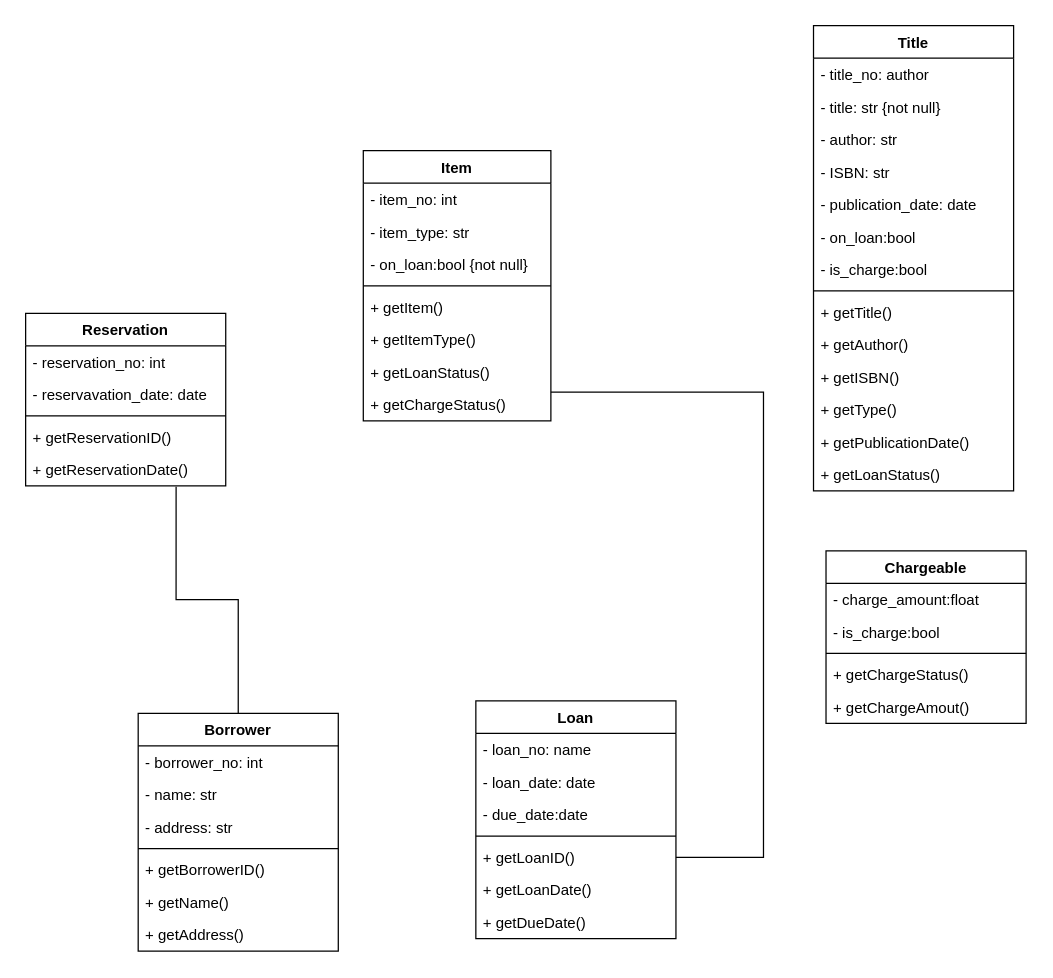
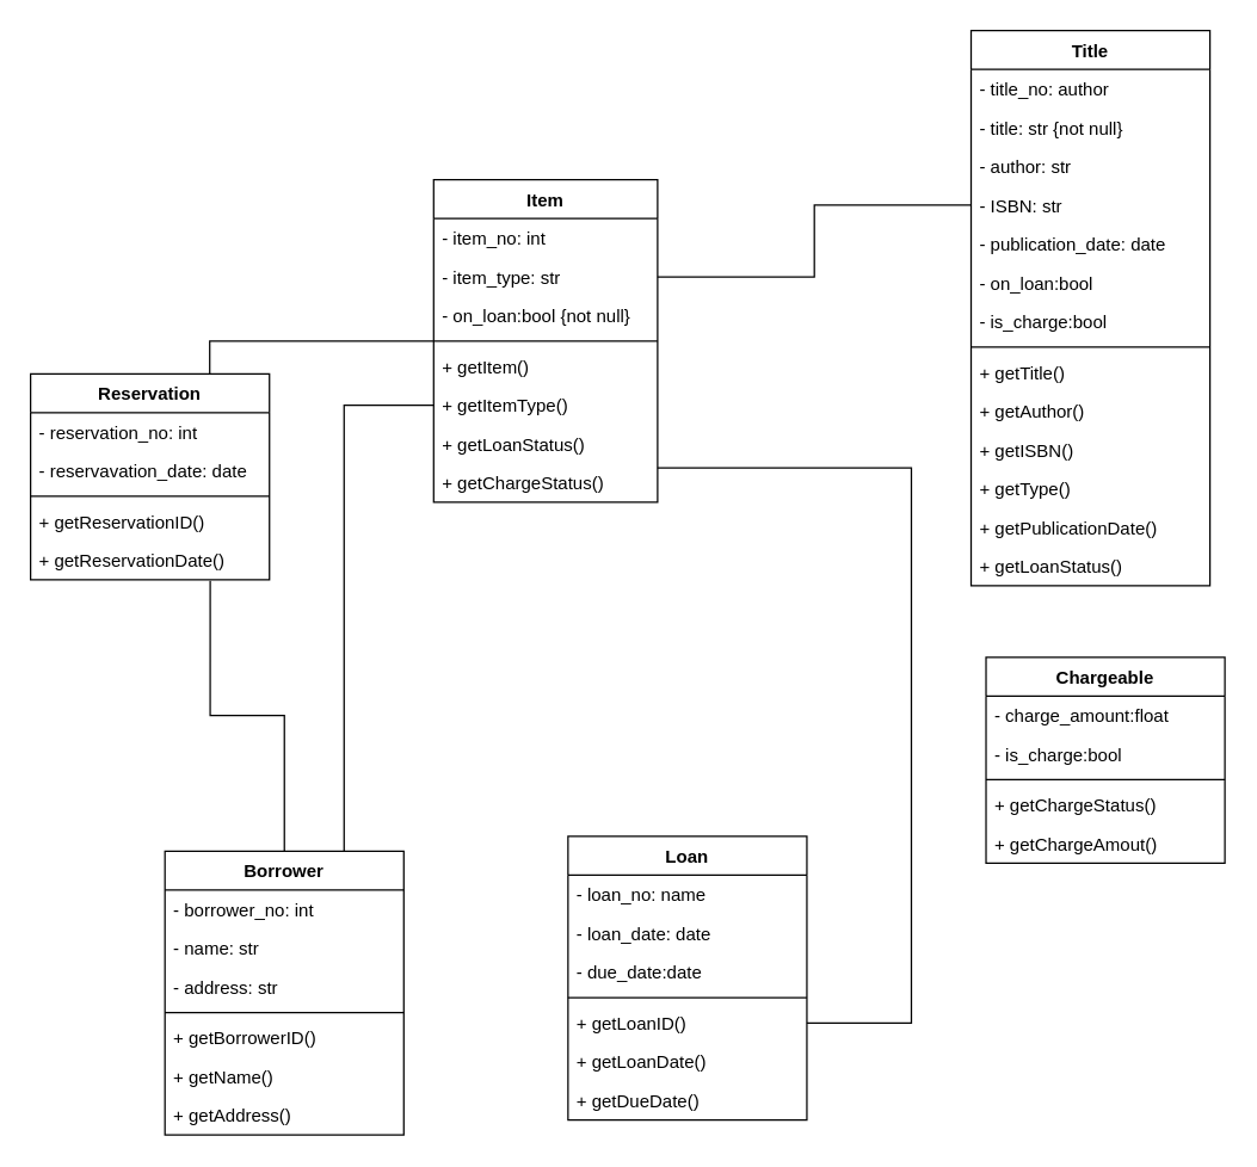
  <mxCell id="0" />
  <mxCell id="1" parent="0" />
  <mxCell id="2" value="Title" style="swimlane;fontStyle=1;align=center;verticalAlign=top;childLayout=stackLayout;horizontal=1;startSize=26;horizontalStack=0;resizeParent=1;resizeParentMax=0;resizeLast=0;collapsible=1;marginBottom=0;" vertex="1" parent="1"><mxGeometry x="650" y="20" width="160" height="372" as="geometry" /></mxCell>
  <mxCell id="3" value="- title_no: author " style="text;strokeColor=none;fillColor=none;align=left;verticalAlign=top;spacingLeft=4;spacingRight=4;overflow=hidden;rotatable=0;points=[[0,0.5],[1,0.5]];portConstraint=eastwest;" vertex="1" parent="2"><mxGeometry y="26" width="160" height="26" as="geometry" /></mxCell>
  <mxCell id="4" value="- title: str {not null} " style="text;strokeColor=none;fillColor=none;align=left;verticalAlign=top;spacingLeft=4;spacingRight=4;overflow=hidden;rotatable=0;points=[[0,0.5],[1,0.5]];portConstraint=eastwest;" vertex="1" parent="2"><mxGeometry y="52" width="160" height="26" as="geometry" /></mxCell>
  <mxCell id="5" value="- author: str " style="text;strokeColor=none;fillColor=none;align=left;verticalAlign=top;spacingLeft=4;spacingRight=4;overflow=hidden;rotatable=0;points=[[0,0.5],[1,0.5]];portConstraint=eastwest;" vertex="1" parent="2"><mxGeometry y="78" width="160" height="26" as="geometry" /></mxCell>
  <mxCell id="6" value="- ISBN: str " style="text;strokeColor=none;fillColor=none;align=left;verticalAlign=top;spacingLeft=4;spacingRight=4;overflow=hidden;rotatable=0;points=[[0,0.5],[1,0.5]];portConstraint=eastwest;" vertex="1" parent="2"><mxGeometry y="104" width="160" height="26" as="geometry" /></mxCell>
  <mxCell id="7" value="- publication_date: date " style="text;strokeColor=none;fillColor=none;align=left;verticalAlign=top;spacingLeft=4;spacingRight=4;overflow=hidden;rotatable=0;points=[[0,0.5],[1,0.5]];portConstraint=eastwest;" vertex="1" parent="2"><mxGeometry y="130" width="160" height="26" as="geometry" /></mxCell>
  <mxCell id="8" value="- on_loan:bool" style="text;strokeColor=none;fillColor=none;align=left;verticalAlign=top;spacingLeft=4;spacingRight=4;overflow=hidden;rotatable=0;points=[[0,0.5],[1,0.5]];portConstraint=eastwest;" vertex="1" parent="2"><mxGeometry y="156" width="160" height="26" as="geometry" /></mxCell>
  <mxCell id="9" value="- is_charge:bool" style="text;strokeColor=none;fillColor=none;align=left;verticalAlign=top;spacingLeft=4;spacingRight=4;overflow=hidden;rotatable=0;points=[[0,0.5],[1,0.5]];portConstraint=eastwest;" vertex="1" parent="2"><mxGeometry y="182" width="160" height="26" as="geometry" /></mxCell>
  <mxCell id="10" value="" style="line;strokeWidth=1;fillColor=none;align=left;verticalAlign=middle;spacingTop=-1;spacingLeft=3;spacingRight=3;rotatable=0;labelPosition=right;points=[];portConstraint=eastwest;strokeColor=inherit;" vertex="1" parent="2"><mxGeometry y="208" width="160" height="8" as="geometry" /></mxCell>
  <mxCell id="11" value="+ getTitle()&#10;" style="text;strokeColor=none;fillColor=none;align=left;verticalAlign=top;spacingLeft=4;spacingRight=4;overflow=hidden;rotatable=0;points=[[0,0.5],[1,0.5]];portConstraint=eastwest;" vertex="1" parent="2"><mxGeometry y="216" width="160" height="26" as="geometry" /></mxCell>
  <mxCell id="12" value="+ getAuthor()&#10;" style="text;strokeColor=none;fillColor=none;align=left;verticalAlign=top;spacingLeft=4;spacingRight=4;overflow=hidden;rotatable=0;points=[[0,0.5],[1,0.5]];portConstraint=eastwest;" vertex="1" parent="2"><mxGeometry y="242" width="160" height="26" as="geometry" /></mxCell>
  <mxCell id="13" value="+ getISBN()&#10;" style="text;strokeColor=none;fillColor=none;align=left;verticalAlign=top;spacingLeft=4;spacingRight=4;overflow=hidden;rotatable=0;points=[[0,0.5],[1,0.5]];portConstraint=eastwest;" vertex="1" parent="2"><mxGeometry y="268" width="160" height="26" as="geometry" /></mxCell>
  <mxCell id="14" value="+ getType()&#10;" style="text;strokeColor=none;fillColor=none;align=left;verticalAlign=top;spacingLeft=4;spacingRight=4;overflow=hidden;rotatable=0;points=[[0,0.5],[1,0.5]];portConstraint=eastwest;" vertex="1" parent="2"><mxGeometry y="294" width="160" height="26" as="geometry" /></mxCell>
  <mxCell id="15" value="+ getPublicationDate()&#10;" style="text;strokeColor=none;fillColor=none;align=left;verticalAlign=top;spacingLeft=4;spacingRight=4;overflow=hidden;rotatable=0;points=[[0,0.5],[1,0.5]];portConstraint=eastwest;" vertex="1" parent="2"><mxGeometry y="320" width="160" height="26" as="geometry" /></mxCell>
  <mxCell id="16" value="+ getLoanStatus()&#10;" style="text;strokeColor=none;fillColor=none;align=left;verticalAlign=top;spacingLeft=4;spacingRight=4;overflow=hidden;rotatable=0;points=[[0,0.5],[1,0.5]];portConstraint=eastwest;" vertex="1" parent="2"><mxGeometry y="346" width="160" height="26" as="geometry" /></mxCell>
  <mxCell id="17" value="Item" style="swimlane;fontStyle=1;align=center;verticalAlign=top;childLayout=stackLayout;horizontal=1;startSize=26;horizontalStack=0;resizeParent=1;resizeParentMax=0;resizeLast=0;collapsible=1;marginBottom=0;" vertex="1" parent="1"><mxGeometry x="290" y="120" width="150" height="216" as="geometry" /></mxCell>
  <mxCell id="18" value="- item_no: int" style="text;strokeColor=none;fillColor=none;align=left;verticalAlign=top;spacingLeft=4;spacingRight=4;overflow=hidden;rotatable=0;points=[[0,0.5],[1,0.5]];portConstraint=eastwest;" vertex="1" parent="17"><mxGeometry y="26" width="150" height="26" as="geometry" /></mxCell>
  <mxCell id="19" value="- item_type: str" style="text;strokeColor=none;fillColor=none;align=left;verticalAlign=top;spacingLeft=4;spacingRight=4;overflow=hidden;rotatable=0;points=[[0,0.5],[1,0.5]];portConstraint=eastwest;" vertex="1" parent="17"><mxGeometry y="52" width="150" height="26" as="geometry" /></mxCell>
  <mxCell id="20" value="- on_loan:bool {not null}" style="text;strokeColor=none;fillColor=none;align=left;verticalAlign=top;spacingLeft=4;spacingRight=4;overflow=hidden;rotatable=0;points=[[0,0.5],[1,0.5]];portConstraint=eastwest;" vertex="1" parent="17"><mxGeometry y="78" width="150" height="26" as="geometry" /></mxCell>
  <mxCell id="21" value="" style="line;strokeWidth=1;fillColor=none;align=left;verticalAlign=middle;spacingTop=-1;spacingLeft=3;spacingRight=3;rotatable=0;labelPosition=right;points=[];portConstraint=eastwest;strokeColor=inherit;" vertex="1" parent="17"><mxGeometry y="104" width="150" height="8" as="geometry" /></mxCell>
  <mxCell id="22" value="+ getItem()&#10;" style="text;strokeColor=none;fillColor=none;align=left;verticalAlign=top;spacingLeft=4;spacingRight=4;overflow=hidden;rotatable=0;points=[[0,0.5],[1,0.5]];portConstraint=eastwest;" vertex="1" parent="17"><mxGeometry y="112" width="150" height="26" as="geometry" /></mxCell>
  <mxCell id="23" value="+ getItemType()&#10;" style="text;strokeColor=none;fillColor=none;align=left;verticalAlign=top;spacingLeft=4;spacingRight=4;overflow=hidden;rotatable=0;points=[[0,0.5],[1,0.5]];portConstraint=eastwest;" vertex="1" parent="17"><mxGeometry y="138" width="150" height="26" as="geometry" /></mxCell>
  <mxCell id="24" value="+ getLoanStatus()&#10;" style="text;strokeColor=none;fillColor=none;align=left;verticalAlign=top;spacingLeft=4;spacingRight=4;overflow=hidden;rotatable=0;points=[[0,0.5],[1,0.5]];portConstraint=eastwest;" vertex="1" parent="17"><mxGeometry y="164" width="150" height="26" as="geometry" /></mxCell>
  <mxCell id="25" value="+ getChargeStatus() &#10;" style="text;strokeColor=none;fillColor=none;align=left;verticalAlign=top;spacingLeft=4;spacingRight=4;overflow=hidden;rotatable=0;points=[[0,0.5],[1,0.5]];portConstraint=eastwest;" vertex="1" parent="17"><mxGeometry y="190" width="150" height="26" as="geometry" /></mxCell>
  <mxCell id="26" style="edgeStyle=orthogonalEdgeStyle;rounded=0;orthogonalLoop=1;jettySize=auto;html=1;entryX=0.752;entryY=1.026;entryDx=0;entryDy=0;entryPerimeter=0;startArrow=none;startFill=0;endArrow=none;endFill=0;" edge="1" parent="1" source="28" target="41"><mxGeometry relative="1" as="geometry" /></mxCell>
+ <mxCell id="27" style="edgeStyle=orthogonalEdgeStyle;rounded=0;orthogonalLoop=1;jettySize=auto;html=1;exitX=0.75;exitY=0;exitDx=0;exitDy=0;startArrow=none;startFill=0;endArrow=none;endFill=0;" edge="1" parent="1" source="28" target="23"><mxGeometry relative="1" as="geometry" /></mxCell>
  <mxCell id="28" value="Borrower" style="swimlane;fontStyle=1;align=center;verticalAlign=top;childLayout=stackLayout;horizontal=1;startSize=26;horizontalStack=0;resizeParent=1;resizeParentMax=0;resizeLast=0;collapsible=1;marginBottom=0;" vertex="1" parent="1"><mxGeometry x="110" y="570" width="160" height="190" as="geometry" /></mxCell>
  <mxCell id="29" value="- borrower_no: int" style="text;strokeColor=none;fillColor=none;align=left;verticalAlign=top;spacingLeft=4;spacingRight=4;overflow=hidden;rotatable=0;points=[[0,0.5],[1,0.5]];portConstraint=eastwest;" vertex="1" parent="28"><mxGeometry y="26" width="160" height="26" as="geometry" /></mxCell>
  <mxCell id="30" value="- name: str" style="text;strokeColor=none;fillColor=none;align=left;verticalAlign=top;spacingLeft=4;spacingRight=4;overflow=hidden;rotatable=0;points=[[0,0.5],[1,0.5]];portConstraint=eastwest;" vertex="1" parent="28"><mxGeometry y="52" width="160" height="26" as="geometry" /></mxCell>
  <mxCell id="31" value="- address: str" style="text;strokeColor=none;fillColor=none;align=left;verticalAlign=top;spacingLeft=4;spacingRight=4;overflow=hidden;rotatable=0;points=[[0,0.5],[1,0.5]];portConstraint=eastwest;" vertex="1" parent="28"><mxGeometry y="78" width="160" height="26" as="geometry" /></mxCell>
  <mxCell id="32" value="" style="line;strokeWidth=1;fillColor=none;align=left;verticalAlign=middle;spacingTop=-1;spacingLeft=3;spacingRight=3;rotatable=0;labelPosition=right;points=[];portConstraint=eastwest;strokeColor=inherit;" vertex="1" parent="28"><mxGeometry y="104" width="160" height="8" as="geometry" /></mxCell>
  <mxCell id="33" value="+ getBorrowerID()&#10;" style="text;strokeColor=none;fillColor=none;align=left;verticalAlign=top;spacingLeft=4;spacingRight=4;overflow=hidden;rotatable=0;points=[[0,0.5],[1,0.5]];portConstraint=eastwest;" vertex="1" parent="28"><mxGeometry y="112" width="160" height="26" as="geometry" /></mxCell>
  <mxCell id="34" value="+ getName()&#10;" style="text;strokeColor=none;fillColor=none;align=left;verticalAlign=top;spacingLeft=4;spacingRight=4;overflow=hidden;rotatable=0;points=[[0,0.5],[1,0.5]];portConstraint=eastwest;" vertex="1" parent="28"><mxGeometry y="138" width="160" height="26" as="geometry" /></mxCell>
  <mxCell id="35" value="+ getAddress()&#10;" style="text;strokeColor=none;fillColor=none;align=left;verticalAlign=top;spacingLeft=4;spacingRight=4;overflow=hidden;rotatable=0;points=[[0,0.5],[1,0.5]];portConstraint=eastwest;" vertex="1" parent="28"><mxGeometry y="164" width="160" height="26" as="geometry" /></mxCell>
  <mxCell id="36" value="Reservation" style="swimlane;fontStyle=1;align=center;verticalAlign=top;childLayout=stackLayout;horizontal=1;startSize=26;horizontalStack=0;resizeParent=1;resizeParentMax=0;resizeLast=0;collapsible=1;marginBottom=0;" vertex="1" parent="1"><mxGeometry x="20" y="250" width="160" height="138" as="geometry" /></mxCell>
  <mxCell id="37" value="- reservation_no: int" style="text;strokeColor=none;fillColor=none;align=left;verticalAlign=top;spacingLeft=4;spacingRight=4;overflow=hidden;rotatable=0;points=[[0,0.5],[1,0.5]];portConstraint=eastwest;" vertex="1" parent="36"><mxGeometry y="26" width="160" height="26" as="geometry" /></mxCell>
  <mxCell id="38" value="- reservavation_date: date" style="text;strokeColor=none;fillColor=none;align=left;verticalAlign=top;spacingLeft=4;spacingRight=4;overflow=hidden;rotatable=0;points=[[0,0.5],[1,0.5]];portConstraint=eastwest;" vertex="1" parent="36"><mxGeometry y="52" width="160" height="26" as="geometry" /></mxCell>
  <mxCell id="39" value="" style="line;strokeWidth=1;fillColor=none;align=left;verticalAlign=middle;spacingTop=-1;spacingLeft=3;spacingRight=3;rotatable=0;labelPosition=right;points=[];portConstraint=eastwest;strokeColor=inherit;" vertex="1" parent="36"><mxGeometry y="78" width="160" height="8" as="geometry" /></mxCell>
  <mxCell id="40" value="+ getReservationID()&#10;" style="text;strokeColor=none;fillColor=none;align=left;verticalAlign=top;spacingLeft=4;spacingRight=4;overflow=hidden;rotatable=0;points=[[0,0.5],[1,0.5]];portConstraint=eastwest;" vertex="1" parent="36"><mxGeometry y="86" width="160" height="26" as="geometry" /></mxCell>
  <mxCell id="41" value="+ getReservationDate()&#10;" style="text;strokeColor=none;fillColor=none;align=left;verticalAlign=top;spacingLeft=4;spacingRight=4;overflow=hidden;rotatable=0;points=[[0,0.5],[1,0.5]];portConstraint=eastwest;" vertex="1" parent="36"><mxGeometry y="112" width="160" height="26" as="geometry" /></mxCell>
  <mxCell id="42" value="Loan" style="swimlane;fontStyle=1;align=center;verticalAlign=top;childLayout=stackLayout;horizontal=1;startSize=26;horizontalStack=0;resizeParent=1;resizeParentMax=0;resizeLast=0;collapsible=1;marginBottom=0;" vertex="1" parent="1"><mxGeometry x="380" y="560" width="160" height="190" as="geometry" /></mxCell>
  <mxCell id="43" value="- loan_no: name" style="text;strokeColor=none;fillColor=none;align=left;verticalAlign=top;spacingLeft=4;spacingRight=4;overflow=hidden;rotatable=0;points=[[0,0.5],[1,0.5]];portConstraint=eastwest;" vertex="1" parent="42"><mxGeometry y="26" width="160" height="26" as="geometry" /></mxCell>
  <mxCell id="44" value="- loan_date: date" style="text;strokeColor=none;fillColor=none;align=left;verticalAlign=top;spacingLeft=4;spacingRight=4;overflow=hidden;rotatable=0;points=[[0,0.5],[1,0.5]];portConstraint=eastwest;" vertex="1" parent="42"><mxGeometry y="52" width="160" height="26" as="geometry" /></mxCell>
  <mxCell id="45" value="- due_date:date" style="text;strokeColor=none;fillColor=none;align=left;verticalAlign=top;spacingLeft=4;spacingRight=4;overflow=hidden;rotatable=0;points=[[0,0.5],[1,0.5]];portConstraint=eastwest;" vertex="1" parent="42"><mxGeometry y="78" width="160" height="26" as="geometry" /></mxCell>
  <mxCell id="46" value="" style="line;strokeWidth=1;fillColor=none;align=left;verticalAlign=middle;spacingTop=-1;spacingLeft=3;spacingRight=3;rotatable=0;labelPosition=right;points=[];portConstraint=eastwest;strokeColor=inherit;" vertex="1" parent="42"><mxGeometry y="104" width="160" height="8" as="geometry" /></mxCell>
  <mxCell id="47" value="+ getLoanID()&#10;" style="text;strokeColor=none;fillColor=none;align=left;verticalAlign=top;spacingLeft=4;spacingRight=4;overflow=hidden;rotatable=0;points=[[0,0.5],[1,0.5]];portConstraint=eastwest;" vertex="1" parent="42"><mxGeometry y="112" width="160" height="26" as="geometry" /></mxCell>
  <mxCell id="48" value="+ getLoanDate()&#10;" style="text;strokeColor=none;fillColor=none;align=left;verticalAlign=top;spacingLeft=4;spacingRight=4;overflow=hidden;rotatable=0;points=[[0,0.5],[1,0.5]];portConstraint=eastwest;" vertex="1" parent="42"><mxGeometry y="138" width="160" height="26" as="geometry" /></mxCell>
  <mxCell id="49" value="+ getDueDate()&#10;" style="text;strokeColor=none;fillColor=none;align=left;verticalAlign=top;spacingLeft=4;spacingRight=4;overflow=hidden;rotatable=0;points=[[0,0.5],[1,0.5]];portConstraint=eastwest;" vertex="1" parent="42"><mxGeometry y="164" width="160" height="26" as="geometry" /></mxCell>
  <mxCell id="50" value="Chargeable" style="swimlane;fontStyle=1;align=center;verticalAlign=top;childLayout=stackLayout;horizontal=1;startSize=26;horizontalStack=0;resizeParent=1;resizeParentMax=0;resizeLast=0;collapsible=1;marginBottom=0;" vertex="1" parent="1"><mxGeometry x="660" y="440" width="160" height="138" as="geometry" /></mxCell>
  <mxCell id="51" value="- charge_amount:float" style="text;strokeColor=none;fillColor=none;align=left;verticalAlign=top;spacingLeft=4;spacingRight=4;overflow=hidden;rotatable=0;points=[[0,0.5],[1,0.5]];portConstraint=eastwest;" vertex="1" parent="50"><mxGeometry y="26" width="160" height="26" as="geometry" /></mxCell>
  <mxCell id="52" value="- is_charge:bool" style="text;strokeColor=none;fillColor=none;align=left;verticalAlign=top;spacingLeft=4;spacingRight=4;overflow=hidden;rotatable=0;points=[[0,0.5],[1,0.5]];portConstraint=eastwest;" vertex="1" parent="50"><mxGeometry y="52" width="160" height="26" as="geometry" /></mxCell>
  <mxCell id="53" value="" style="line;strokeWidth=1;fillColor=none;align=left;verticalAlign=middle;spacingTop=-1;spacingLeft=3;spacingRight=3;rotatable=0;labelPosition=right;points=[];portConstraint=eastwest;strokeColor=inherit;" vertex="1" parent="50"><mxGeometry y="78" width="160" height="8" as="geometry" /></mxCell>
  <mxCell id="54" value="+ getChargeStatus()&#10;" style="text;strokeColor=none;fillColor=none;align=left;verticalAlign=top;spacingLeft=4;spacingRight=4;overflow=hidden;rotatable=0;points=[[0,0.5],[1,0.5]];portConstraint=eastwest;" vertex="1" parent="50"><mxGeometry y="86" width="160" height="26" as="geometry" /></mxCell>
  <mxCell id="55" value="+ getChargeAmout()&#10;" style="text;strokeColor=none;fillColor=none;align=left;verticalAlign=top;spacingLeft=4;spacingRight=4;overflow=hidden;rotatable=0;points=[[0,0.5],[1,0.5]];portConstraint=eastwest;" vertex="1" parent="50"><mxGeometry y="112" width="160" height="26" as="geometry" /></mxCell>
+ <mxCell id="56" style="rounded=0;orthogonalLoop=1;jettySize=auto;html=1;edgeStyle=orthogonalEdgeStyle;startArrow=none;startFill=0;endArrow=none;endFill=0;exitX=1;exitY=0.5;exitDx=0;exitDy=0;" edge="1" parent="1" source="19" target="6"><mxGeometry relative="1" as="geometry" /></mxCell>
+ <mxCell id="57" style="edgeStyle=orthogonalEdgeStyle;rounded=0;orthogonalLoop=1;jettySize=auto;html=1;startArrow=none;startFill=0;endArrow=none;endFill=0;entryX=0.75;entryY=0;entryDx=0;entryDy=0;" edge="1" parent="1" source="17" target="36"><mxGeometry relative="1" as="geometry"><mxPoint x="220" y="70" as="targetPoint" /></mxGeometry></mxCell>
  <mxCell id="58" style="edgeStyle=orthogonalEdgeStyle;rounded=0;orthogonalLoop=1;jettySize=auto;html=1;entryX=1;entryY=0.5;entryDx=0;entryDy=0;startArrow=none;startFill=0;endArrow=none;endFill=0;" edge="1" parent="1" source="25" target="47"><mxGeometry relative="1" as="geometry"><Array as="points"><mxPoint x="610" y="313" /><mxPoint x="610" y="685" /></Array></mxGeometry></mxCell>
